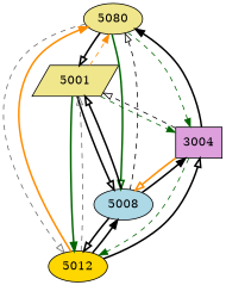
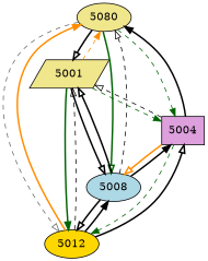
  digraph {
    node [fillcolor=khaki shape=ellipse style=filled]
    edge [arrowhead=onormal color=black style=bold]
    n1 [label=5080]
    5001 [shape=parallelogram]
    n3 [fillcolor=gold label=5012]
    n4 [fillcolor=lightblue label=5008]
-   5004 [fillcolor=plum shape=box label=3004]
+   5004 [fillcolor=plum shape=box]
    n1 -> 5001
    n1 -> n3 [color=gray40 style=dashed]
    n1 -> n4 [color=darkgreen]
    n1 -> 5004 [arrowhead=normal color=darkgreen style=dashed]
    5001 -> n1 [arrowhead=normal color=darkorange style=dashed]
    5001 -> n3 [arrowhead=normal color=darkgreen]
    5001 -> n4
    5001 -> 5004 [arrowhead=normal color=darkgreen style=dashed]
    n3 -> n1 [arrowhead=normal color=darkorange]
-   n3 -> 5001 [color=gray40 style=dashed]
+   n3 -> 5001 [style=dashed]
    n3 -> n4 [arrowhead=normal]
    n3 -> 5004
    n4 -> n1 [style=dashed]
    n4 -> 5001
    n4 -> n3
    n4 -> 5004 [arrowhead=normal]
    5004 -> n1 [arrowhead=normal]
    5004 -> 5001 [style=dashed]
    5004 -> n3 [arrowhead=normal color=darkgreen style=dashed]
    5004 -> n4 [color=darkorange]
  }
